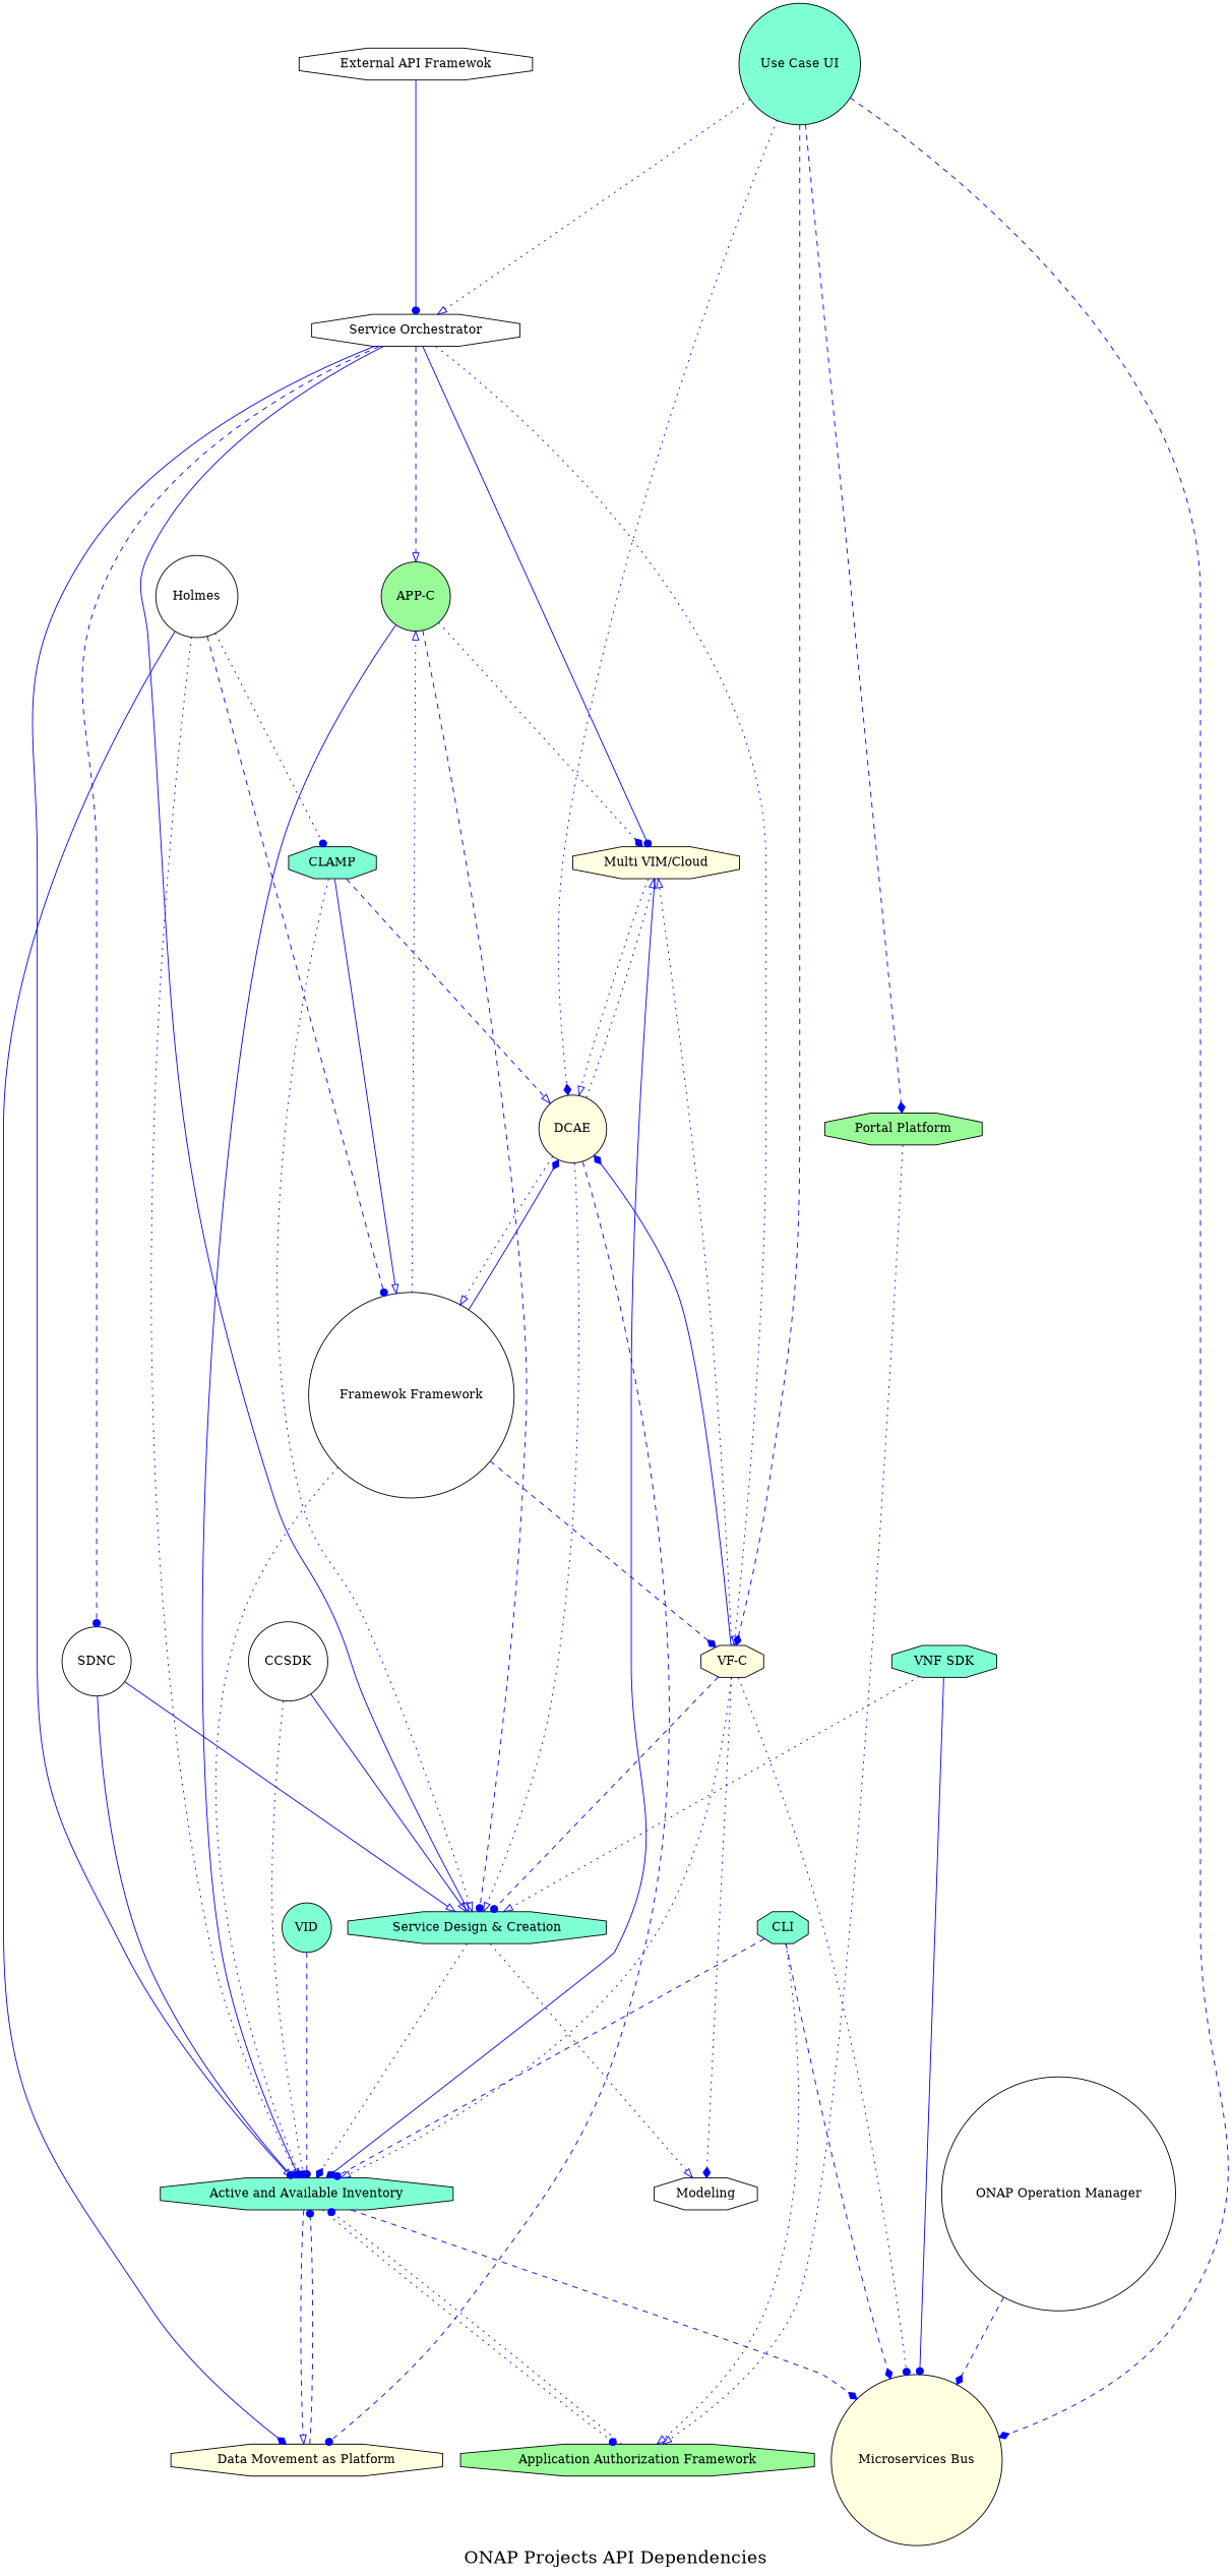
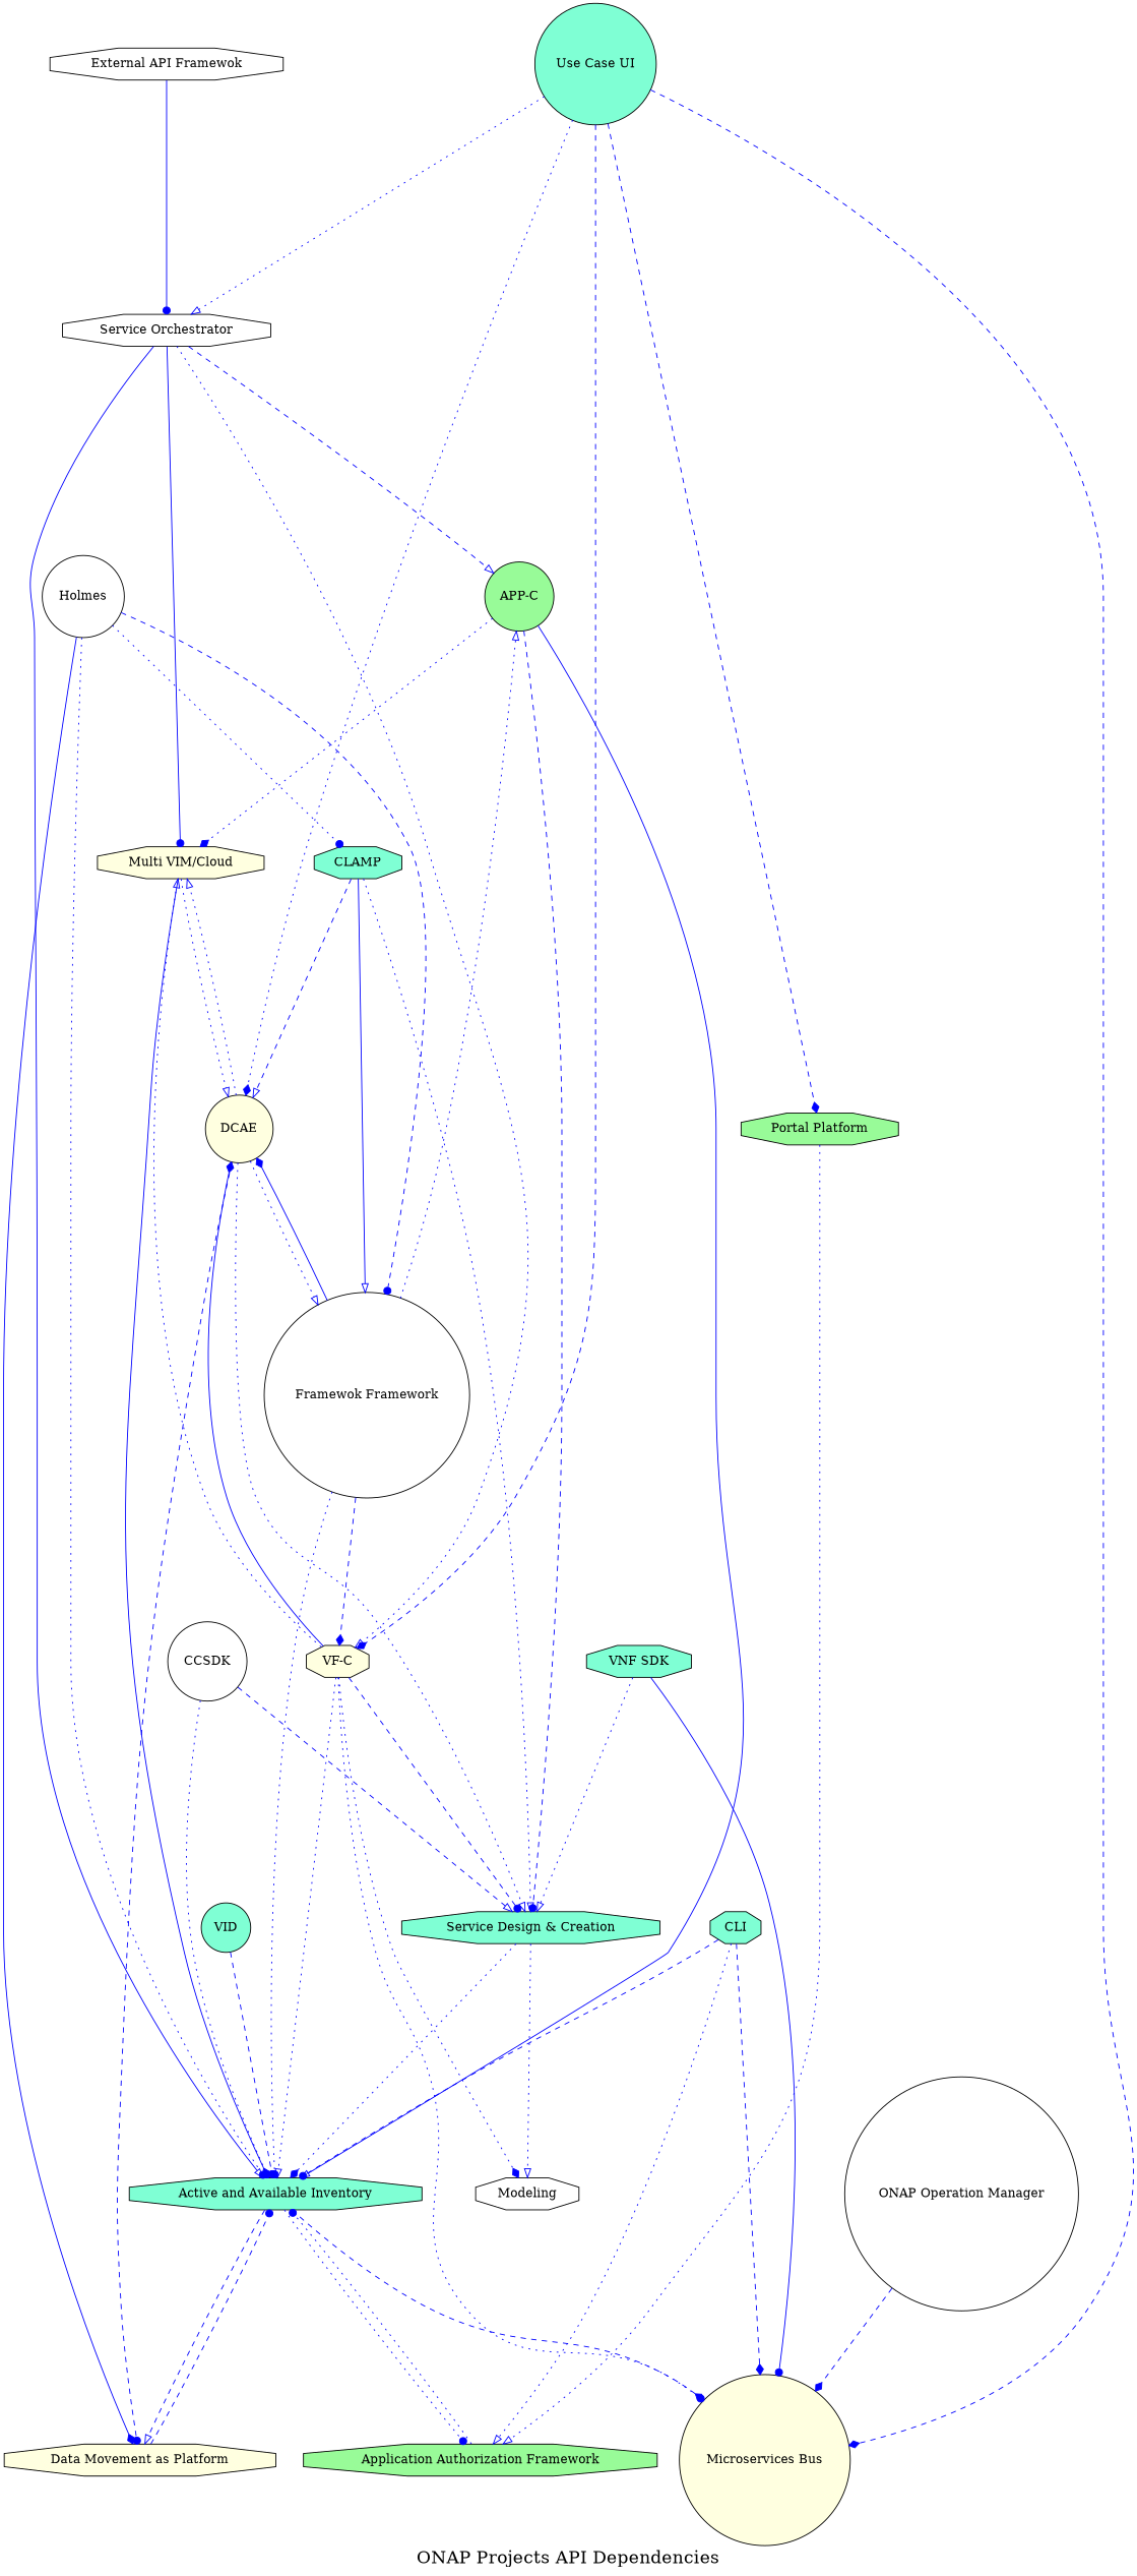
  digraph {
    fontsize=20
    label="ONAP Projects API Dependencies"
    newrank=true
    rankdir=TB
    ranksep="1 equally"
    node [fillcolor=white shape=octagon style=filled]
    edge [arrowhead=onormal color=Blue style=dotted]
    n1 [fillcolor=aquamarine label="Active and Available Inventory"]
    n2 [fillcolor=palegreen label="Application Authorization Framework"]
    n3 [fillcolor=lightyellow label="Data Movement as Platform"]
    n4 [fillcolor=lightyellow label="Microservices Bus" shape=circle]
    n5 [fillcolor=palegreen label="APP-C" shape=circle]
    n6 [fillcolor=lightyellow label="Multi VIM/Cloud"]
    n7 [fillcolor=aquamarine label="Service Design & Creation"]
    n8 [fillcolor=lightyellow label=DCAE shape=circle]
    n9 [label=Modeling]
    n10 [label=CCSDK shape=circle]
    n11 [fillcolor=aquamarine label=CLAMP]
    n12 [label="Framewok Framework" shape=circle]
    n13 [fillcolor=lightyellow label="VF-C"]
    n14 [fillcolor=aquamarine label=CLI]
    n15 [label="External API Framewok"]
    n16 [label="Service Orchestrator"]
-   n17 [label=SDNC shape=circle]
    n18 [label=Holmes shape=circle]
    n19 [label="ONAP Operation Manager" shape=circle]
    n20 [fillcolor=palegreen label="Portal Platform"]
    n21 [fillcolor=aquamarine label=VID shape=circle]
    n22 [fillcolor=aquamarine label="VNF SDK"]
    n23 [fillcolor=aquamarine label="Use Case UI" shape=circle]
    n1 -> n2 [arrowhead=dot]
    n1 -> n3 [style=dashed]
    n1 -> n4 [arrowhead=diamond style=dashed]
    n2 -> n1 [arrowhead=dot]
    n3 -> n1 [arrowhead=dot style=dashed]
    n5 -> n1 [style=solid]
    n5 -> n6 [arrowhead=diamond]
    n5 -> n7 [arrowhead=dot style=dashed]
    n6 -> n1 [arrowhead=diamond style=solid]
    n6 -> n8
    n7 -> n1 [arrowhead=diamond]
    n7 -> n9
    n8 -> n3 [arrowhead=dot style=dashed]
    n8 -> n6
    n8 -> n7
    n8 -> n12
    n10 -> n1 [arrowhead=dot]
-   n10 -> n7 [style=solid]
+   n10 -> n7 [style=dashed]
    n11 -> n7
    n11 -> n8 [style=dashed]
    n11 -> n12 [style=solid]
    n12 -> n1 [arrowhead=dot]
    n12 -> n5
    n12 -> n8 [arrowhead=diamond style=solid]
    n12 -> n13 [arrowhead=diamond style=dashed]
    n13 -> n1
    n13 -> n4 [arrowhead=dot]
    n13 -> n6
    n13 -> n7 [arrowhead=dot style=dashed]
    n13 -> n8 [arrowhead=diamond style=solid]
    n13 -> n9 [arrowhead=diamond]
    n14 -> n1 [arrowhead=dot style=dashed]
    n14 -> n2
    n14 -> n4 [arrowhead=diamond style=dashed]
    n15 -> n16 [arrowhead=dot style=solid]
    n16 -> n1 [style=solid]
    n16 -> n5 [style=dashed]
    n16 -> n6 [arrowhead=dot style=solid]
-   n16 -> n7 [style=solid]
    n16 -> n13
-   n16 -> n17 [arrowhead=dot style=dashed]
-   n17 -> n1 [arrowhead=dot style=solid]
-   n17 -> n7 [style=solid]
    n18 -> n1 [arrowhead=dot]
    n18 -> n3 [arrowhead=diamond style=solid]
    n18 -> n11 [arrowhead=dot]
    n18 -> n12 [arrowhead=dot style=dashed]
    n19 -> n4 [arrowhead=diamond style=dashed]
    n20 -> n2
    n21 -> n1 [arrowhead=dot style=dashed]
    n22 -> n4 [arrowhead=dot style=solid]
    n22 -> n7
    n23 -> n4 [arrowhead=diamond style=dashed]
    n23 -> n8 [arrowhead=diamond]
    n23 -> n13 [arrowhead=diamond style=dashed]
    n23 -> n16
    n23 -> n20 [arrowhead=diamond style=dashed]
  }
